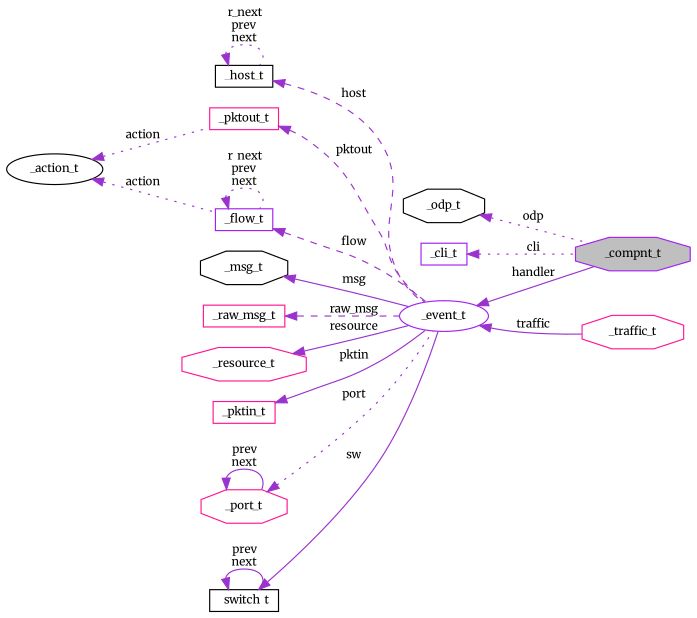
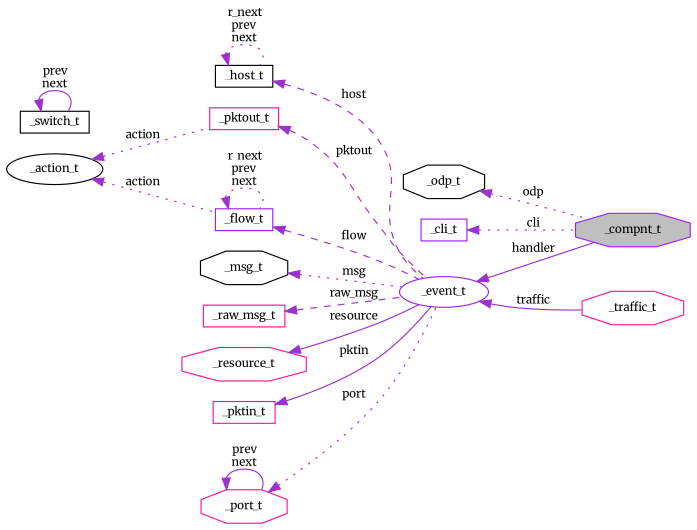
  digraph {
    fontname=Merriweather
    rankdir=LR
    node [color=deeppink fillcolor=white fontname=Merriweather fontsize=10 shape=box style=filled]
    edge [color=darkorchid3 dir=back fontname=Merriweather fontsize=10 labelfontname=Helvetica labelfontsize=10 style=dotted]
    n1 [color=purple fillcolor=grey75 fontcolor=black height=0.2 label=_compnt_t shape=octagon width=0.4]
    n2 [color=purple height=0.2 label=_cli_t width=0.4]
    n3 [color=purple height=0.2 label=_event_t shape=ellipse width=0.4]
    n4 [height=0.2 label=_traffic_t shape=octagon width=0.4]
    n5 [color=black height=0.2 label=_host_t width=0.4]
    n6 [height=0.2 label=_pktout_t width=0.4]
    n7 [color=black height=0.2 label=_action_t shape=ellipse width=0.4]
    n8 [color=purple height=0.2 label=_flow_t width=0.4]
    n9 [color=black height=0.2 label=_msg_t shape=octagon width=0.4]
    n10 [height=0.2 label=_raw_msg_t width=0.4]
    n11 [height=0.2 label=_resource_t shape=octagon width=0.4]
    n12 [height=0.2 label=_pktin_t width=0.4]
    n13 [height=0.2 label=_port_t shape=octagon width=0.4]
    n14 [color=black height=0.2 label=_switch_t width=0.4]
    n15 [color=black height=0.2 label=_odp_t shape=octagon width=0.4]
    n2 -> n1 [label=" cli"]
    n3 -> n1 [label=" handler" style=solid]
    n3 -> n4 [label=" traffic" style=solid]
    n5 -> n3 [label=" host" style=dashed]
    n5 -> n5 [label=" r_next\nprev\nnext"]
    n6 -> n3 [label=" pktout" style=dashed]
    n7 -> n6 [label=" action"]
    n7 -> n8 [label=" action"]
    n8 -> n3 [label=" flow" style=dashed]
    n8 -> n8 [label=" r_next\nprev\nnext"]
-   n9 -> n3 [label=" msg" style=solid]
+   n9 -> n3 [label=" msg"]
    n10 -> n3 [label=" raw_msg" style=dashed]
    n11 -> n3 [label=" resource" style=solid]
    n12 -> n3 [label=" pktin" style=solid]
    n13 -> n3 [label=" port"]
    n13 -> n13 [label=" prev\nnext" style=solid]
-   n14 -> n3 [label=" sw" style=solid]
    n14 -> n14 [label=" prev\nnext" style=solid]
    n15 -> n1 [label=" odp"]
  }
